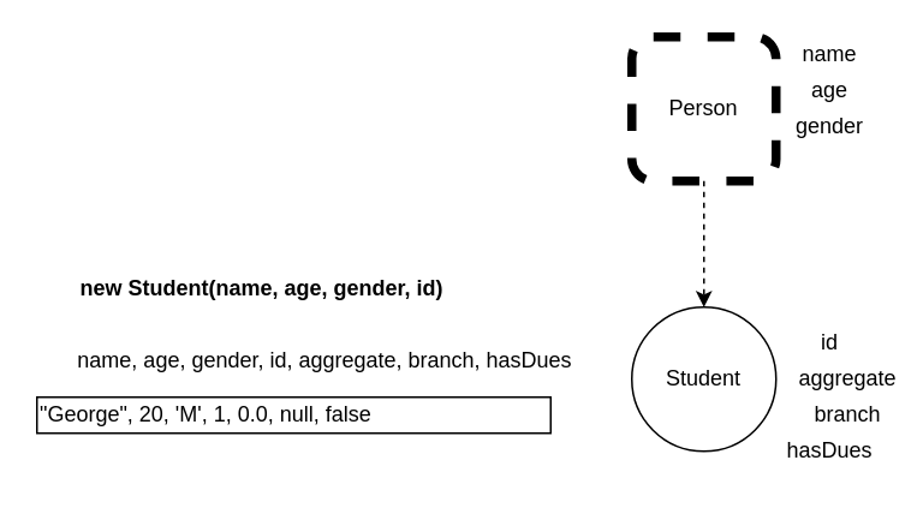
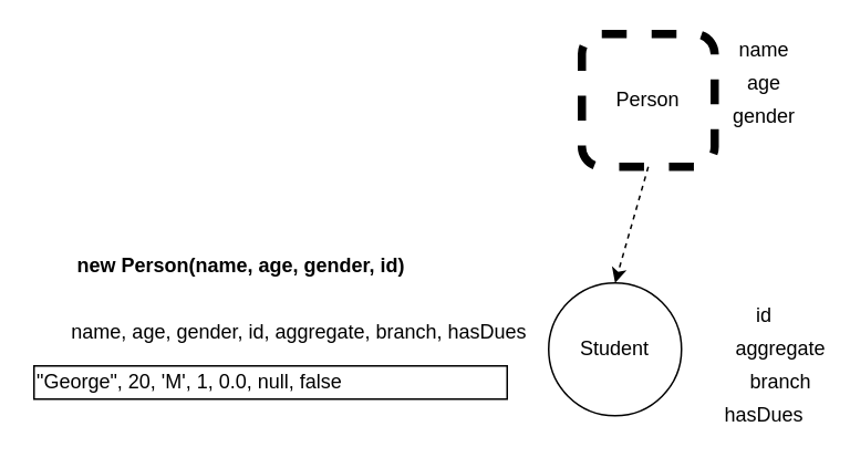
  <mxCell id="0" />
  <mxCell id="1" parent="0" />
  <mxCell id="2" value="Person" style="whiteSpace=wrap;html=1;aspect=fixed;dashed=1;gradientColor=#ffffff;strokeWidth=5;rounded=1;" vertex="1" parent="1"><mxGeometry x="350" y="20" width="80" height="80" as="geometry" /></mxCell>
- <mxCell id="3" value="Student" style="ellipse;whiteSpace=wrap;html=1;aspect=fixed;" vertex="1" parent="1"><mxGeometry x="350" y="170" width="80" height="80" as="geometry" /></mxCell>
+ <mxCell id="3" value="Student" style="ellipse;whiteSpace=wrap;html=1;aspect=fixed;" vertex="1" parent="1"><mxGeometry x="330" y="170" width="80" height="80" as="geometry" /></mxCell>
  <mxCell id="4" value="name" style="text;html=1;strokeColor=none;fillColor=none;align=center;verticalAlign=middle;whiteSpace=wrap;rounded=0;" vertex="1" parent="1"><mxGeometry x="440" y="20" width="40" height="20" as="geometry" /></mxCell>
  <mxCell id="5" value="age" style="text;html=1;strokeColor=none;fillColor=none;align=center;verticalAlign=middle;whiteSpace=wrap;rounded=0;" vertex="1" parent="1"><mxGeometry x="440" y="40" width="40" height="20" as="geometry" /></mxCell>
  <mxCell id="6" value="gender" style="text;html=1;strokeColor=none;fillColor=none;align=center;verticalAlign=middle;whiteSpace=wrap;rounded=0;" vertex="1" parent="1"><mxGeometry x="440" y="60" width="40" height="20" as="geometry" /></mxCell>
  <mxCell id="7" value="id" style="text;html=1;strokeColor=none;fillColor=none;align=center;verticalAlign=middle;whiteSpace=wrap;rounded=0;" vertex="1" parent="1"><mxGeometry x="440" y="180" width="40" height="20" as="geometry" /></mxCell>
  <mxCell id="8" value="aggregate&lt;br&gt;" style="text;html=1;strokeColor=none;fillColor=none;align=center;verticalAlign=middle;whiteSpace=wrap;rounded=0;" vertex="1" parent="1"><mxGeometry x="450" y="200" width="40" height="20" as="geometry" /></mxCell>
  <mxCell id="9" value="branch" style="text;html=1;strokeColor=none;fillColor=none;align=center;verticalAlign=middle;whiteSpace=wrap;rounded=0;" vertex="1" parent="1"><mxGeometry x="450" y="220" width="40" height="20" as="geometry" /></mxCell>
  <mxCell id="10" value="hasDues" style="text;html=1;strokeColor=none;fillColor=none;align=center;verticalAlign=middle;whiteSpace=wrap;rounded=0;" vertex="1" parent="1"><mxGeometry x="440" y="240" width="40" height="20" as="geometry" /></mxCell>
  <mxCell id="11" value="" style="endArrow=classic;html=1;exitX=0.5;exitY=1;exitDx=0;exitDy=0;entryX=0.5;entryY=0;entryDx=0;entryDy=0;dashed=1;" edge="1" parent="1" source="2" target="3"><mxGeometry width="50" height="50" relative="1" as="geometry"><mxPoint x="380" y="180" as="sourcePoint" /><mxPoint x="430" y="130" as="targetPoint" /></mxGeometry></mxCell>
- <mxCell id="12" value="new Student(name, age, gender, id)" style="text;html=1;strokeColor=none;fillColor=none;align=center;verticalAlign=middle;whiteSpace=wrap;rounded=0;fontStyle=1" vertex="1" parent="1"><mxGeometry x="35" y="150" width="220" height="20" as="geometry" /></mxCell>
+ <mxCell id="12" value="new Person(name, age, gender, id)" style="text;html=1;strokeColor=none;fillColor=none;align=center;verticalAlign=middle;whiteSpace=wrap;rounded=0;fontStyle=1" vertex="1" parent="1"><mxGeometry x="35" y="150" width="220" height="20" as="geometry" /></mxCell>
  <mxCell id="13" value="&quot;George&quot;, 20, 'M', 1, 0.0, null, false" style="rounded=0;whiteSpace=wrap;html=1;strokeWidth=1;gradientColor=#ffffff;align=left;" vertex="1" parent="1"><mxGeometry x="20" y="220" width="285" height="20" as="geometry" /></mxCell>
  <mxCell id="14" value="name, age, gender, id, aggregate, branch, hasDues" style="text;html=1;strokeColor=none;fillColor=none;align=center;verticalAlign=middle;whiteSpace=wrap;rounded=0;" vertex="1" parent="1"><mxGeometry x="40" y="190" width="280" height="20" as="geometry" /></mxCell>
